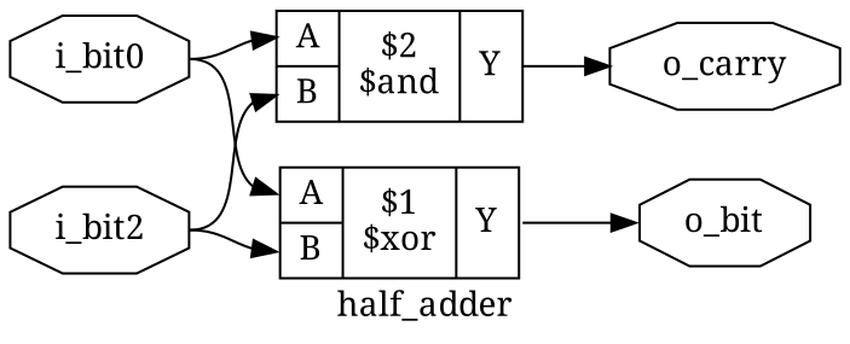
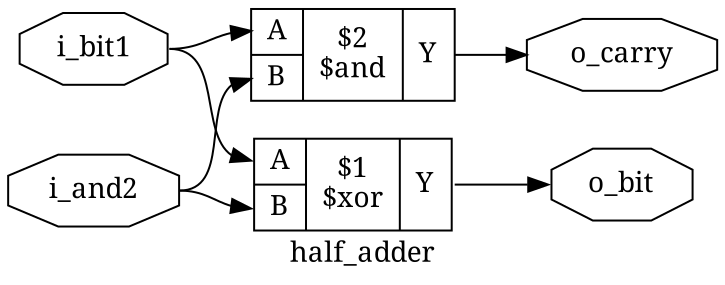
  digraph {
    fontname="Noto Serif"
    label=half_adder
    rankdir=LR
    remincross=true
    node [color=black fontcolor=black fontname="Noto Serif" shape=octagon]
    edge [color=black fontname="Noto Serif" headport="p5:w" tailport=e]
-   n1 [label=i_bit0]
+   n1 [label=i_bit1]
    n2 [label="{{<p5> A|<p6> B}|$2\n$and|{<p7> Y}}" shape=record color="" fontcolor=""]
    n3 [label="{{<p5> A|<p6> B}|$1\n$xor|{<p7> Y}}" shape=record color="" fontcolor=""]
    n4 [label=o_carry]
    n5 [label=o_bit]
-   n6 [label=i_bit2]
+   n6 [label=i_and2]
    n1 -> n2
    n1 -> n3
    n2 -> n4 [headport=w tailport="p7:e"]
    n3 -> n5 [headport=w tailport="p7:e"]
    n6 -> n2 [headport="p6:w"]
    n6 -> n3 [headport="p6:w"]
  }
